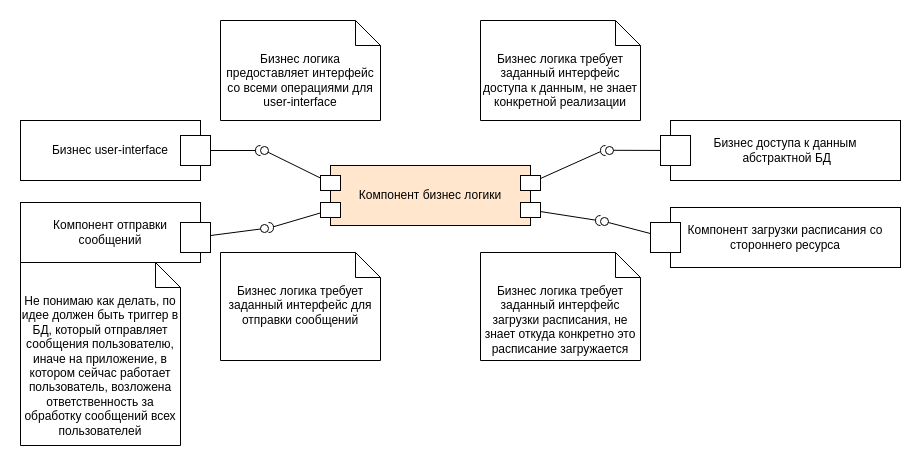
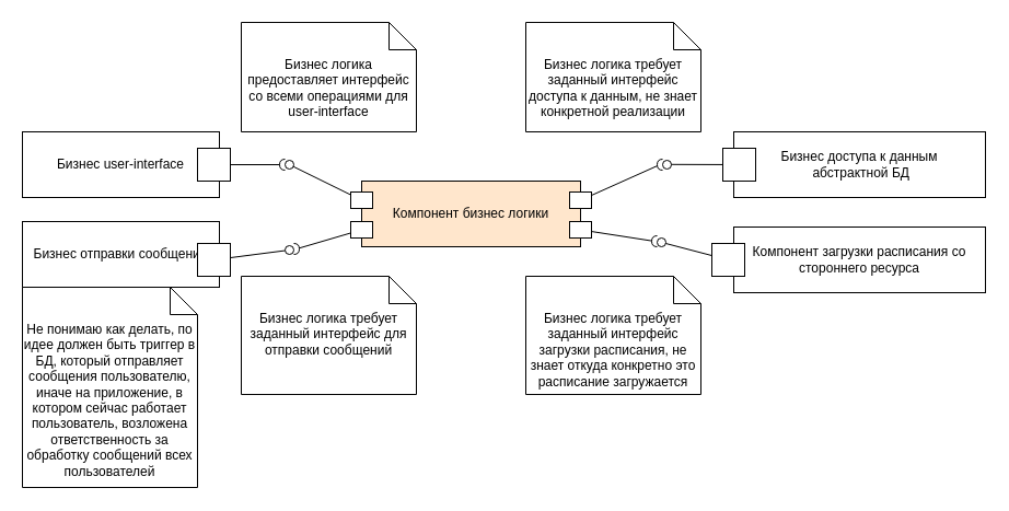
  <mxCell id="0" />
  <mxCell id="1" parent="0" />
  <mxCell id="2" value="Компонент бизнес логики" style="html=1;align=center;verticalAlign=middle;dashed=0;whiteSpace=wrap;fillColor=#ffe6cc;" parent="1" vertex="1"><mxGeometry x="330" y="165" width="200" height="60" as="geometry" /></mxCell>
  <mxCell id="3" value="" style="html=1;rounded=0;" parent="1" vertex="1"><mxGeometry x="520" y="175" width="20" height="15" as="geometry" /></mxCell>
  <mxCell id="4" value="" style="endArrow=none;html=1;rounded=0;align=center;verticalAlign=top;endFill=0;labelBackgroundColor=none;endSize=2;" parent="1" source="3" target="5" edge="1"><mxGeometry relative="1" as="geometry" /></mxCell>
  <mxCell id="5" value="" style="shape=requiredInterface;html=1;fontSize=11;align=center;fillColor=none;points=[];aspect=fixed;resizable=0;verticalAlign=bottom;labelPosition=center;verticalLabelPosition=top;flipH=1;" parent="1" vertex="1"><mxGeometry x="600" y="145" width="5" height="10" as="geometry" /></mxCell>
  <mxCell id="6" value="Бизнес user-interface" style="html=1;align=center;verticalAlign=middle;dashed=0;whiteSpace=wrap;" parent="1" vertex="1"><mxGeometry y="120" width="180" height="60" as="geometry" x="20" /></mxCell>
  <mxCell id="7" value="" style="html=1;rounded=0;" parent="1" vertex="1"><mxGeometry x="180" y="135" width="30" height="30" as="geometry" /></mxCell>
  <mxCell id="8" value="" style="endArrow=none;html=1;rounded=0;align=center;verticalAlign=top;endFill=0;labelBackgroundColor=none;endSize=2;" parent="1" source="7" target="9" edge="1"><mxGeometry relative="1" as="geometry" /></mxCell>
  <mxCell id="9" value="" style="shape=requiredInterface;html=1;fontSize=11;align=center;fillColor=none;points=[];aspect=fixed;resizable=0;verticalAlign=bottom;labelPosition=center;verticalLabelPosition=top;flipH=1;" parent="1" vertex="1"><mxGeometry x="255" y="145" width="5" height="10" as="geometry" /></mxCell>
  <mxCell id="10" value="" style="html=1;rounded=0;flipH=1;" parent="1" vertex="1"><mxGeometry x="320" y="175" width="20" height="15" as="geometry" /></mxCell>
  <mxCell id="11" value="" style="endArrow=none;html=1;rounded=0;align=center;verticalAlign=top;endFill=0;labelBackgroundColor=none;endSize=2;" parent="1" source="10" target="12" edge="1"><mxGeometry relative="1" as="geometry" /></mxCell>
  <mxCell id="12" value="" style="ellipse;html=1;fontSize=11;align=center;fillColor=none;points=[];aspect=fixed;resizable=0;verticalAlign=bottom;labelPosition=center;verticalLabelPosition=top;flipH=1;" parent="1" vertex="1"><mxGeometry x="260" y="146" width="8" height="8" as="geometry" /></mxCell>
  <mxCell id="13" value="Бизнес логика предоставляет интерфейс со всеми операциями для user-interface" style="shape=note2;boundedLbl=1;whiteSpace=wrap;html=1;size=25;verticalAlign=top;align=center;" parent="1" vertex="1"><mxGeometry x="220" y="20" width="160" height="100" as="geometry" /></mxCell>
  <mxCell id="14" value="Бизнес доступа к данным&lt;div&gt;&amp;nbsp;абстрактной БД&lt;/div&gt;" style="html=1;align=center;verticalAlign=middle;dashed=0;whiteSpace=wrap;" parent="1" vertex="1"><mxGeometry x="670.01" y="120" width="229.99" height="60" as="geometry" /></mxCell>
  <mxCell id="15" value="" style="html=1;rounded=0;" parent="1" vertex="1"><mxGeometry x="660.01" y="135" width="30" height="30" as="geometry" /></mxCell>
  <mxCell id="16" value="" style="endArrow=none;html=1;rounded=0;align=center;verticalAlign=top;endFill=0;labelBackgroundColor=none;endSize=2;" parent="1" source="15" edge="1"><mxGeometry relative="1" as="geometry"><mxPoint x="613.005" y="149.798" as="targetPoint" /></mxGeometry></mxCell>
  <mxCell id="17" value="" style="ellipse;html=1;fontSize=11;align=center;fillColor=none;points=[];aspect=fixed;resizable=0;verticalAlign=bottom;labelPosition=center;verticalLabelPosition=top;flipH=1;" parent="1" vertex="1"><mxGeometry x="605" y="146" width="8" height="8" as="geometry" /></mxCell>
  <mxCell id="18" value="Бизнес логика требует заданный интерфейс доступа к данным, не знает конкретной реализации" style="shape=note2;boundedLbl=1;whiteSpace=wrap;html=1;size=25;verticalAlign=top;align=center;" parent="1" vertex="1"><mxGeometry x="480" y="20" width="160" height="100" as="geometry" /></mxCell>
  <mxCell id="19" value="Компонент загрузки расписания со стороннего ресурса" style="html=1;align=center;verticalAlign=middle;dashed=0;whiteSpace=wrap;" parent="1" vertex="1"><mxGeometry x="670" y="207" width="230" height="60" as="geometry" /></mxCell>
  <mxCell id="20" value="" style="html=1;rounded=0;" parent="1" vertex="1"><mxGeometry x="650" y="222" width="30" height="30" as="geometry" /></mxCell>
  <mxCell id="21" value="" style="endArrow=none;html=1;rounded=0;align=center;verticalAlign=top;endFill=0;labelBackgroundColor=none;endSize=2;" parent="1" source="20" target="22" edge="1"><mxGeometry relative="1" as="geometry" /></mxCell>
  <mxCell id="22" value="" style="ellipse;html=1;fontSize=11;align=center;fillColor=none;points=[];aspect=fixed;resizable=0;verticalAlign=bottom;labelPosition=center;verticalLabelPosition=top;flipH=1;" parent="1" vertex="1"><mxGeometry x="600" y="217" width="8" height="8" as="geometry" /></mxCell>
  <mxCell id="23" value="" style="html=1;rounded=0;" parent="1" vertex="1"><mxGeometry x="520" y="202" width="20" height="15" as="geometry" /></mxCell>
  <mxCell id="24" value="" style="endArrow=none;html=1;rounded=0;align=center;verticalAlign=top;endFill=0;labelBackgroundColor=none;endSize=2;" parent="1" source="23" target="25" edge="1"><mxGeometry relative="1" as="geometry" /></mxCell>
  <mxCell id="25" value="" style="shape=requiredInterface;html=1;fontSize=11;align=center;fillColor=none;points=[];aspect=fixed;resizable=0;verticalAlign=bottom;labelPosition=center;verticalLabelPosition=top;flipH=1;" parent="1" vertex="1"><mxGeometry x="595" y="215" width="5" height="10" as="geometry" /></mxCell>
  <mxCell id="26" value="Бизнес логика требует заданный интерфейс загрузки расписания, не знает откуда конкретно это расписание загружается" style="shape=note2;boundedLbl=1;whiteSpace=wrap;html=1;size=25;verticalAlign=top;align=center;" parent="1" vertex="1"><mxGeometry x="480" y="252" width="160" height="108" as="geometry" /></mxCell>
- <mxCell id="27" value="Компонент отправки сообщений" style="html=1;align=center;verticalAlign=middle;dashed=0;whiteSpace=wrap;" parent="1" vertex="1"><mxGeometry y="202" width="180" height="60" as="geometry" x="20" /></mxCell>
+ <mxCell id="27" value="Бизнес отправки сообщений" style="html=1;align=center;verticalAlign=middle;dashed=0;whiteSpace=wrap;" parent="1" vertex="1"><mxGeometry y="202" width="180" height="60" as="geometry" x="20" /></mxCell>
  <mxCell id="28" value="" style="html=1;rounded=0;flipH=0;flipV=1;" parent="1" vertex="1"><mxGeometry x="320" y="202" width="20" height="15" as="geometry" /></mxCell>
  <mxCell id="29" value="" style="endArrow=none;html=1;rounded=0;align=center;verticalAlign=top;endFill=0;labelBackgroundColor=none;endSize=2;" parent="1" source="28" target="30" edge="1"><mxGeometry relative="1" as="geometry" /></mxCell>
  <mxCell id="30" value="" style="shape=requiredInterface;html=1;fontSize=11;align=center;fillColor=none;points=[];aspect=fixed;resizable=0;verticalAlign=bottom;labelPosition=center;verticalLabelPosition=top;flipH=0;flipV=1;" parent="1" vertex="1"><mxGeometry x="268" y="222" width="5" height="10" as="geometry" /></mxCell>
  <mxCell id="31" value="" style="html=1;rounded=0;flipH=1;" parent="1" vertex="1"><mxGeometry x="180" y="222" width="30" height="30" as="geometry" /></mxCell>
  <mxCell id="32" value="" style="endArrow=none;html=1;rounded=0;align=center;verticalAlign=top;endFill=0;labelBackgroundColor=none;endSize=2;" parent="1" source="31" target="33" edge="1"><mxGeometry relative="1" as="geometry" /></mxCell>
  <mxCell id="33" value="" style="ellipse;html=1;fontSize=11;align=center;fillColor=none;points=[];aspect=fixed;resizable=0;verticalAlign=bottom;labelPosition=center;verticalLabelPosition=top;flipH=1;" parent="1" vertex="1"><mxGeometry x="260" y="224" width="8" height="8" as="geometry" /></mxCell>
  <mxCell id="34" value="Бизнес логика требует заданный интерфейс для отправки сообщений" style="shape=note2;boundedLbl=1;whiteSpace=wrap;html=1;size=25;verticalAlign=top;align=center;" parent="1" vertex="1"><mxGeometry x="220" y="252" width="160" height="108" as="geometry" /></mxCell>
  <mxCell id="35" value="Не понимаю как делать, по идее должен быть триггер в БД, который отправляет сообщения пользователю, иначе на приложение, в котором сейчас работает пользователь, возложена ответственность за обработку сообщений всех пользователей" style="shape=note2;boundedLbl=1;whiteSpace=wrap;html=1;size=25;verticalAlign=top;align=center;" parent="1" vertex="1"><mxGeometry y="262" width="160" height="183" as="geometry" x="20" /></mxCell>
